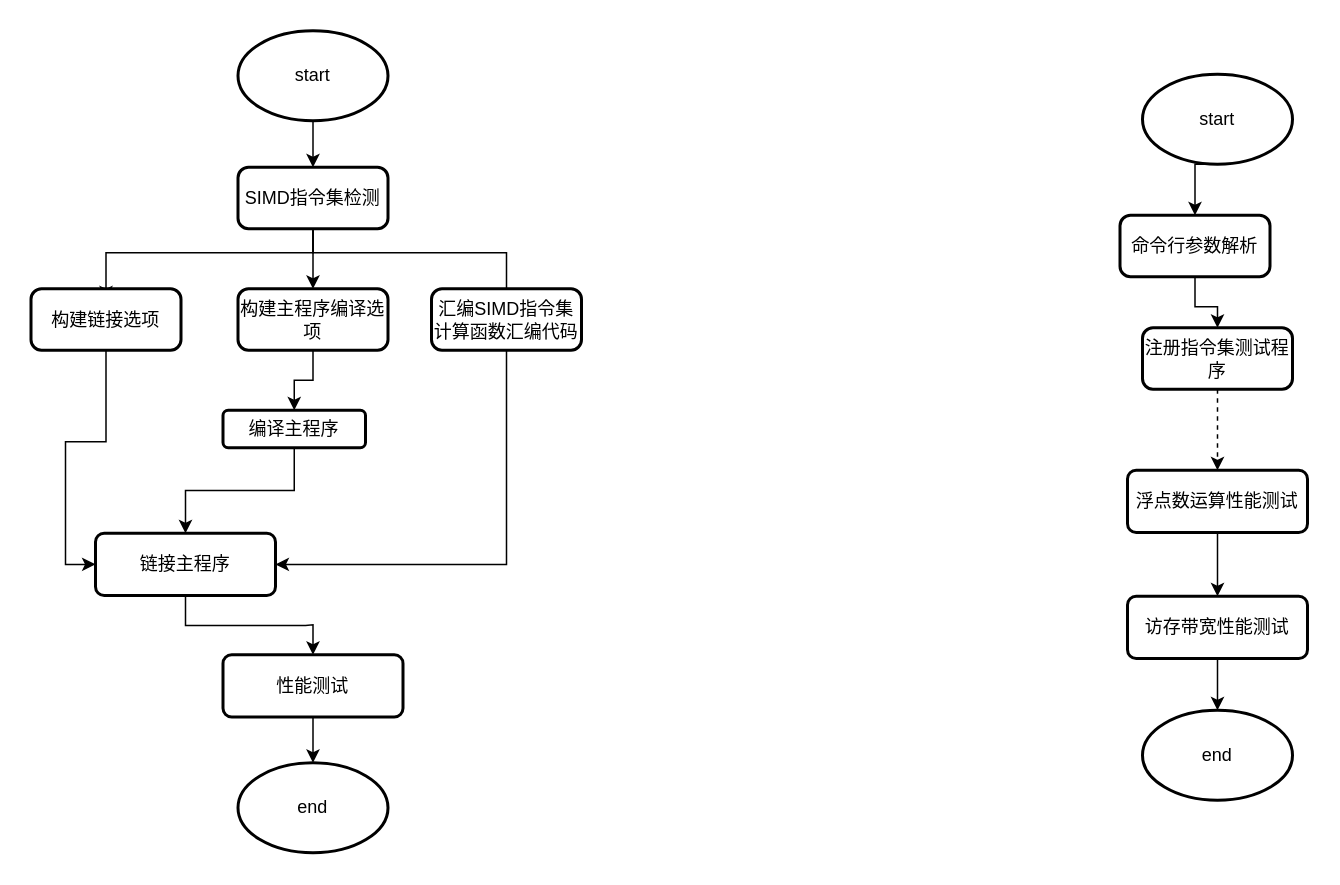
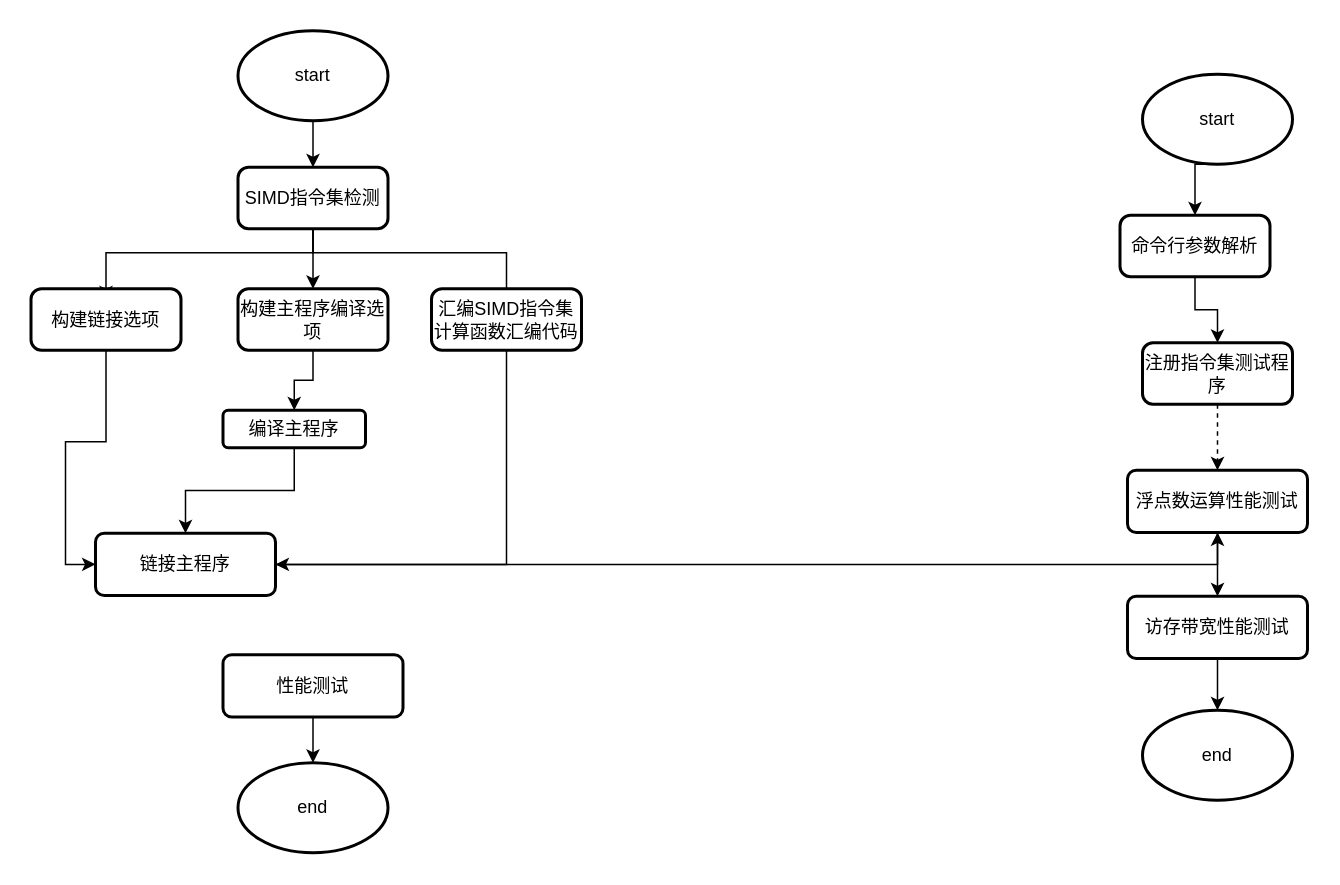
  <mxCell id="0" />
  <mxCell id="1" parent="0" />
  <mxCell id="2" style="edgeStyle=orthogonalEdgeStyle;rounded=0;orthogonalLoop=1;jettySize=auto;html=1;exitX=0.5;exitY=1;exitDx=0;exitDy=0;exitPerimeter=0;entryX=0.5;entryY=0;entryDx=0;entryDy=0;" edge="1" parent="1" source="3" target="7"><mxGeometry relative="1" as="geometry" /></mxCell>
  <mxCell id="3" value="start" style="strokeWidth=2;html=1;shape=mxgraph.flowchart.start_1;whiteSpace=wrap;" vertex="1" parent="1"><mxGeometry x="158" y="20" width="100" height="60" as="geometry" /></mxCell>
  <mxCell id="4" style="edgeStyle=orthogonalEdgeStyle;rounded=0;orthogonalLoop=1;jettySize=auto;html=1;exitX=0.5;exitY=1;exitDx=0;exitDy=0;entryX=0.5;entryY=0;entryDx=0;entryDy=0;" edge="1" parent="1"><mxGeometry relative="1" as="geometry"><mxPoint x="208" y="153" as="sourcePoint" /><mxPoint x="70" y="199" as="targetPoint" /><Array as="points"><mxPoint x="208" y="168" /><mxPoint x="70" y="168" /></Array></mxGeometry></mxCell>
  <mxCell id="5" style="edgeStyle=orthogonalEdgeStyle;rounded=0;orthogonalLoop=1;jettySize=auto;html=1;exitX=0.5;exitY=1;exitDx=0;exitDy=0;" edge="1" parent="1" source="7" target="9"><mxGeometry relative="1" as="geometry" /></mxCell>
  <mxCell id="6" style="edgeStyle=orthogonalEdgeStyle;rounded=0;orthogonalLoop=1;jettySize=auto;html=1;exitX=0.5;exitY=1;exitDx=0;exitDy=0;entryX=0.5;entryY=0;entryDx=0;entryDy=0;" edge="1" parent="1"><mxGeometry relative="1" as="geometry"><mxPoint x="208" y="149" as="sourcePoint" /><mxPoint x="337" y="209" as="targetPoint" /><Array as="points"><mxPoint x="208" y="168" /><mxPoint x="337" y="168" /></Array></mxGeometry></mxCell>
  <mxCell id="7" value="SIMD指令集检测" style="rounded=1;whiteSpace=wrap;html=1;absoluteArcSize=1;arcSize=14;strokeWidth=2;" vertex="1" parent="1"><mxGeometry x="158" y="111" width="100" height="41" as="geometry" /></mxCell>
  <mxCell id="8" value="" style="edgeStyle=orthogonalEdgeStyle;rounded=0;orthogonalLoop=1;jettySize=auto;html=1;" edge="1" parent="1" source="9" target="15"><mxGeometry relative="1" as="geometry" /></mxCell>
  <mxCell id="9" value="构建主程序编译选项" style="rounded=1;whiteSpace=wrap;html=1;absoluteArcSize=1;arcSize=14;strokeWidth=2;" vertex="1" parent="1"><mxGeometry x="158" y="192" width="100" height="41" as="geometry" /></mxCell>
  <mxCell id="10" style="edgeStyle=orthogonalEdgeStyle;rounded=0;orthogonalLoop=1;jettySize=auto;html=1;exitX=0.5;exitY=1;exitDx=0;exitDy=0;entryX=1;entryY=0.5;entryDx=0;entryDy=0;" edge="1" parent="1" source="11" target="17"><mxGeometry relative="1" as="geometry" /></mxCell>
  <mxCell id="11" value="汇编SIMD指令集计算函数汇编代码" style="rounded=1;whiteSpace=wrap;html=1;absoluteArcSize=1;arcSize=14;strokeWidth=2;" vertex="1" parent="1"><mxGeometry x="287" y="192" width="100" height="41" as="geometry" /></mxCell>
  <mxCell id="12" style="edgeStyle=orthogonalEdgeStyle;rounded=0;orthogonalLoop=1;jettySize=auto;html=1;exitX=0.5;exitY=1;exitDx=0;exitDy=0;entryX=0;entryY=0.5;entryDx=0;entryDy=0;" edge="1" parent="1" source="13" target="17"><mxGeometry relative="1" as="geometry" /></mxCell>
  <mxCell id="13" value="构建链接选项" style="rounded=1;whiteSpace=wrap;html=1;absoluteArcSize=1;arcSize=14;strokeWidth=2;" vertex="1" parent="1"><mxGeometry x="20" y="192" width="100" height="41" as="geometry" /></mxCell>
  <mxCell id="14" value="" style="edgeStyle=orthogonalEdgeStyle;rounded=0;orthogonalLoop=1;jettySize=auto;html=1;" edge="1" parent="1" source="15" target="17"><mxGeometry relative="1" as="geometry" /></mxCell>
  <mxCell id="15" value="编译主程序" style="whiteSpace=wrap;html=1;rounded=1;arcSize=14;strokeWidth=2;" vertex="1" parent="1"><mxGeometry x="148" y="273" width="95" height="25" as="geometry" /></mxCell>
- <mxCell id="16" value="" style="edgeStyle=orthogonalEdgeStyle;rounded=0;orthogonalLoop=1;jettySize=auto;html=1;" edge="1" parent="1" source="17" target="19"><mxGeometry relative="1" as="geometry" /></mxCell>
+ <mxCell id="16" value="" style="edgeStyle=orthogonalEdgeStyle;rounded=0;orthogonalLoop=1;jettySize=auto;html=1;" edge="1" parent="1" source="17" target="28"><mxGeometry relative="1" as="geometry" /></mxCell>
  <mxCell id="17" value="链接主程序" style="whiteSpace=wrap;html=1;rounded=1;arcSize=14;strokeWidth=2;" vertex="1" parent="1"><mxGeometry x="63" y="355" width="120" height="41.5" as="geometry" /></mxCell>
  <mxCell id="18" style="edgeStyle=orthogonalEdgeStyle;rounded=0;orthogonalLoop=1;jettySize=auto;html=1;exitX=0.5;exitY=1;exitDx=0;exitDy=0;" edge="1" parent="1" source="19" target="20"><mxGeometry relative="1" as="geometry" /></mxCell>
  <mxCell id="19" value="性能测试" style="whiteSpace=wrap;html=1;rounded=1;arcSize=14;strokeWidth=2;" vertex="1" parent="1"><mxGeometry x="148" y="436" width="120" height="41.5" as="geometry" /></mxCell>
  <mxCell id="20" value="end" style="strokeWidth=2;html=1;shape=mxgraph.flowchart.start_1;whiteSpace=wrap;" vertex="1" parent="1"><mxGeometry x="158" y="508" width="100" height="60" as="geometry" /></mxCell>
  <mxCell id="21" style="edgeStyle=orthogonalEdgeStyle;rounded=0;orthogonalLoop=1;jettySize=auto;html=1;exitX=0.5;exitY=1;exitDx=0;exitDy=0;exitPerimeter=0;entryX=0.5;entryY=0;entryDx=0;entryDy=0;" edge="1" parent="1" source="22" target="24"><mxGeometry relative="1" as="geometry" /></mxCell>
  <mxCell id="22" value="start" style="strokeWidth=2;html=1;shape=mxgraph.flowchart.start_1;whiteSpace=wrap;" vertex="1" parent="1"><mxGeometry x="761" y="49" width="100" height="60" as="geometry" /></mxCell>
  <mxCell id="23" style="edgeStyle=orthogonalEdgeStyle;rounded=0;orthogonalLoop=1;jettySize=auto;html=1;exitX=0.5;exitY=1;exitDx=0;exitDy=0;" edge="1" parent="1" source="24" target="26"><mxGeometry relative="1" as="geometry" /></mxCell>
  <mxCell id="24" value="命令行参数解析" style="rounded=1;whiteSpace=wrap;html=1;absoluteArcSize=1;arcSize=14;strokeWidth=2;" vertex="1" parent="1"><mxGeometry x="746" y="143" width="100" height="41" as="geometry" /></mxCell>
  <mxCell id="25" value="" style="edgeStyle=orthogonalEdgeStyle;rounded=0;orthogonalLoop=1;jettySize=auto;html=1;dashed=1;" edge="1" parent="1" source="26" target="28"><mxGeometry relative="1" as="geometry" /></mxCell>
- <mxCell id="26" value="注册指令集测试程序" style="rounded=1;whiteSpace=wrap;html=1;absoluteArcSize=1;arcSize=14;strokeWidth=2;" vertex="1" parent="1"><mxGeometry x="761" y="218" width="100" height="41" as="geometry" /></mxCell>
+ <mxCell id="26" value="注册指令集测试程序" style="rounded=1;whiteSpace=wrap;html=1;absoluteArcSize=1;arcSize=14;strokeWidth=2;" vertex="1" parent="1"><mxGeometry x="761" y="228" width="100" height="41" as="geometry" /></mxCell>
  <mxCell id="27" value="" style="edgeStyle=orthogonalEdgeStyle;rounded=0;orthogonalLoop=1;jettySize=auto;html=1;" edge="1" parent="1" source="28" target="30"><mxGeometry relative="1" as="geometry" /></mxCell>
  <mxCell id="28" value="浮点数运算性能测试" style="whiteSpace=wrap;html=1;rounded=1;arcSize=14;strokeWidth=2;" vertex="1" parent="1"><mxGeometry x="751" y="313" width="120" height="41.5" as="geometry" /></mxCell>
  <mxCell id="29" value="" style="edgeStyle=orthogonalEdgeStyle;rounded=0;orthogonalLoop=1;jettySize=auto;html=1;entryX=0.5;entryY=0;entryDx=0;entryDy=0;entryPerimeter=0;" edge="1" parent="1" source="30" target="31"><mxGeometry relative="1" as="geometry"><mxPoint x="811" y="465" as="targetPoint" /></mxGeometry></mxCell>
  <mxCell id="30" value="访存带宽性能测试" style="whiteSpace=wrap;html=1;rounded=1;arcSize=14;strokeWidth=2;" vertex="1" parent="1"><mxGeometry x="751" y="397" width="120" height="41.5" as="geometry" /></mxCell>
  <mxCell id="31" value="end" style="strokeWidth=2;html=1;shape=mxgraph.flowchart.start_1;whiteSpace=wrap;" vertex="1" parent="1"><mxGeometry x="761" y="473" width="100" height="60" as="geometry" /></mxCell>
